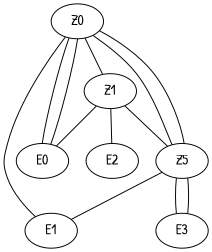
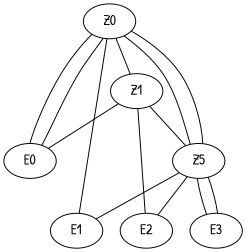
  graph {
    fontname="Patrick Hand"
    node [fontname="Patrick Hand"]
    edge [fontname="Patrick Hand"]
    Z0
    E0
    E1
    n4 [label=Z5]
    Z1
    E2
    E3
    Z0 -- E0
    Z0 -- E0
    Z0 -- E1
    Z0 -- n4
    Z0 -- n4
    Z0 -- Z1
    n4 -- E1
+   n4 -- E2
    n4 -- E3
    n4 -- E3
    Z1 -- E0
    Z1 -- n4
    Z1 -- E2
  }
